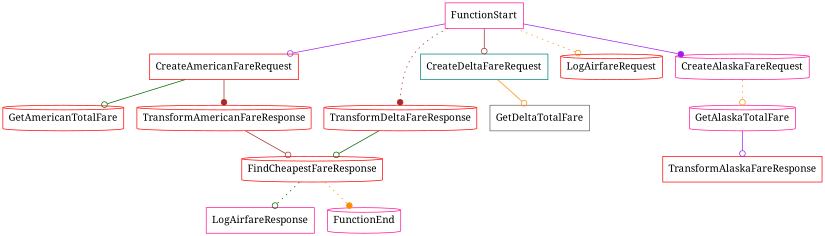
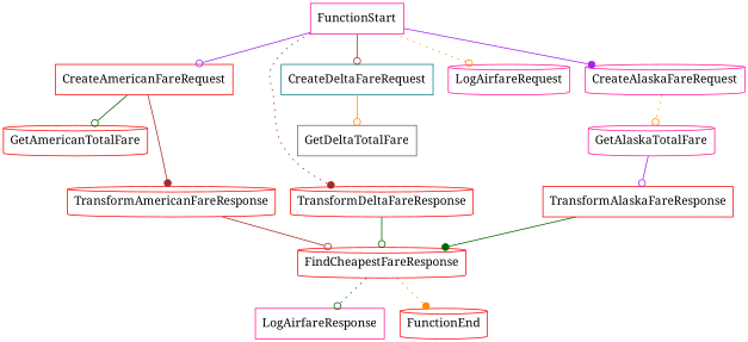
  digraph {
    fontname="Noto Serif"
    node [color=red fontname="Noto Serif" shape=cylinder]
    edge [arrowhead=odot color=darkgreen fontname="Noto Serif" style=solid]
    GetAmericanTotalFare
    CreateAmericanFareRequest [shape=box]
    TransformAmericanFareResponse
    FindCheapestFareResponse
    LogAirfareResponse [color=deeppink shape=box]
-   FunctionEnd [color=deeppink]
+   FunctionEnd
    GetDeltaTotalFare [color=gray40 shape=box]
    TransformDeltaFareResponse
    CreateDeltaFareRequest [color=teal shape=box]
    TransformAlaskaFareResponse [shape=box]
    GetAlaskaTotalFare [color=deeppink]
    FunctionStart [color=deeppink shape=box]
-   LogAirfareRequest
+   LogAirfareRequest [color=deeppink]
    CreateAlaskaFareRequest [color=deeppink]
    CreateAmericanFareRequest -> GetAmericanTotalFare
    CreateAmericanFareRequest -> TransformAmericanFareResponse [arrowhead=dot color=brown]
    TransformAmericanFareResponse -> FindCheapestFareResponse [color=brown]
    FindCheapestFareResponse -> LogAirfareResponse [style=dotted]
    FindCheapestFareResponse -> FunctionEnd [arrowhead=dot color=darkorange style=dotted]
    TransformDeltaFareResponse -> FindCheapestFareResponse
    CreateDeltaFareRequest -> GetDeltaTotalFare [color=darkorange]
+   TransformAlaskaFareResponse -> FindCheapestFareResponse [arrowhead=dot]
    GetAlaskaTotalFare -> TransformAlaskaFareResponse [color=purple]
    FunctionStart -> CreateAmericanFareRequest [color=purple]
    FunctionStart -> TransformDeltaFareResponse [arrowhead=dot color=brown style=dotted]
    FunctionStart -> CreateDeltaFareRequest [color=brown]
    FunctionStart -> LogAirfareRequest [color=darkorange style=dotted]
    FunctionStart -> CreateAlaskaFareRequest [arrowhead=dot color=purple]
    CreateAlaskaFareRequest -> GetAlaskaTotalFare [color=darkorange style=dotted]
  }
